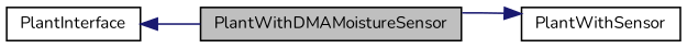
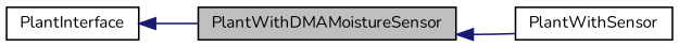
  digraph {
    fontname=Nunito
    rankdir=LR
    node [color=black fillcolor=white fontname=Nunito fontsize=10 shape=record style=filled]
    edge [color=midnightblue dir=back fontname=Nunito fontsize=10 labelfontname=Helvetica labelfontsize=10 style=solid]
    n1 [fillcolor=grey75 fontcolor=black height=0.2 label=PlantWithDMAMoistureSensor width=0.4]
    n2 [height=0.2 label=PlantWithSensor width=0.4]
    n3 [height=0.2 label=PlantInterface width=0.4]
-   n2 -> n1
+   n1 -> n2
    n3 -> n1
  }
